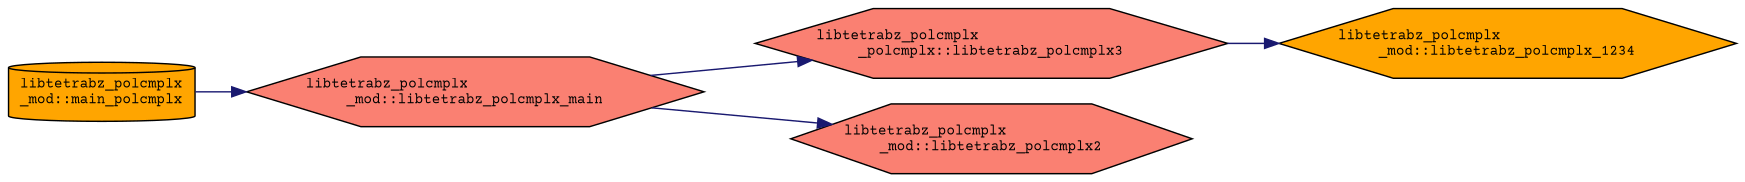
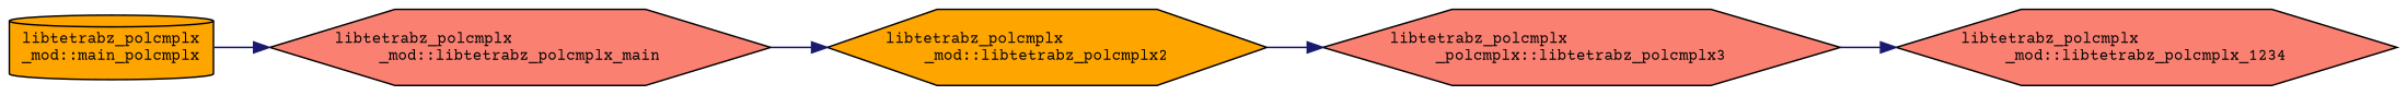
  digraph {
    fontname="Courier Prime"
    rankdir=RL
    node [color=black fillcolor=orange fontname="Courier Prime" fontsize=10 shape=hexagon style=filled]
    edge [color=midnightblue dir=back fontname="Courier Prime" fontsize=10 labelfontname=Helvetica labelfontsize=10 style=solid]
-   n1 [fontcolor=black height=0.2 label="libtetrabz_polcmplx\l_mod::libtetrabz_polcmplx_1234" width=0.4]
+   n1 [fillcolor=salmon fontcolor=black height=0.2 label="libtetrabz_polcmplx\l_mod::libtetrabz_polcmplx_1234" width=0.4]
    n2 [fillcolor=salmon height=0.2 label="libtetrabz_polcmplx\l_polcmplx::libtetrabz_polcmplx3" width=0.4]
-   n3 [fillcolor=salmon height=0.2 label="libtetrabz_polcmplx\l_mod::libtetrabz_polcmplx2" width=0.4]
+   n3 [height=0.2 label="libtetrabz_polcmplx\l_mod::libtetrabz_polcmplx2" width=0.4]
    n4 [fillcolor=salmon height=0.2 label="libtetrabz_polcmplx\l_mod::libtetrabz_polcmplx_main" width=0.4]
    n5 [height=0.2 label="libtetrabz_polcmplx\l_mod::main_polcmplx" shape=cylinder width=0.4]
    n1 -> n2
-   n2 -> n4
+   n2 -> n3
    n3 -> n4
    n4 -> n5
  }
